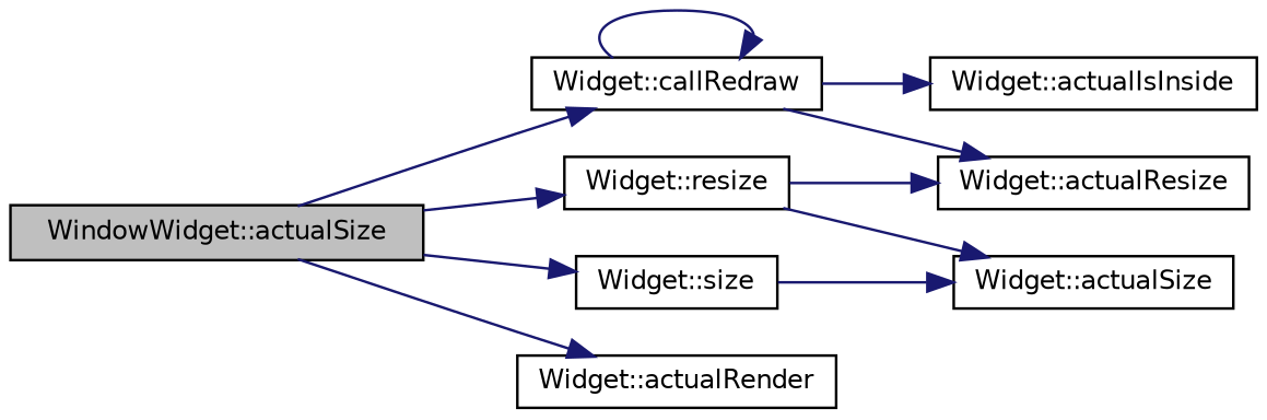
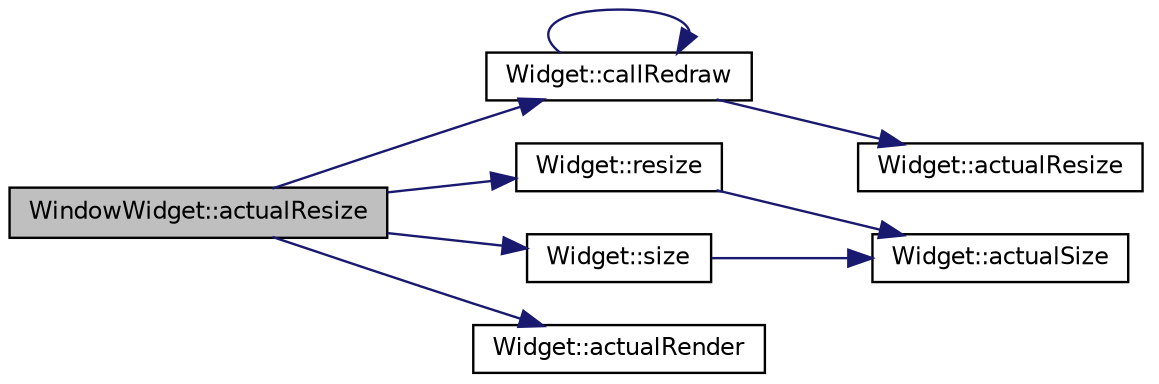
  digraph {
    rankdir=LR
    node [color=black fillcolor=white fontname=Helvetica fontsize=10 shape=record style=filled]
    edge [color=midnightblue fontname=Helvetica fontsize=10 labelfontname=Helvetica labelfontsize=10 style=solid]
-   n1 [fillcolor=grey75 fontcolor=black height=0.2 label="WindowWidget::actualSize" width=0.4]
+   n1 [fillcolor=grey75 fontcolor=black height=0.2 label="WindowWidget::actualResize" width=0.4]
    n2 [height=0.2 label="Widget::callRedraw" width=0.4]
    n3 [height=0.2 label="Widget::size" width=0.4]
    n4 [height=0.2 label="Widget::resize" width=0.4]
    n5 [height=0.2 label="Widget::actualRender" width=0.4]
-   n6 [height=0.2 label="Widget::actualIsInside" width=0.4]
    n7 [height=0.2 label="Widget::actualResize" width=0.4]
    n8 [height=0.2 label="Widget::actualSize" width=0.4]
    n1 -> n2
    n1 -> n3
    n1 -> n4
    n1 -> n5
    n2 -> n2
-   n2 -> n6
    n2 -> n7
    n3 -> n8
-   n4 -> n7
    n4 -> n8
  }
